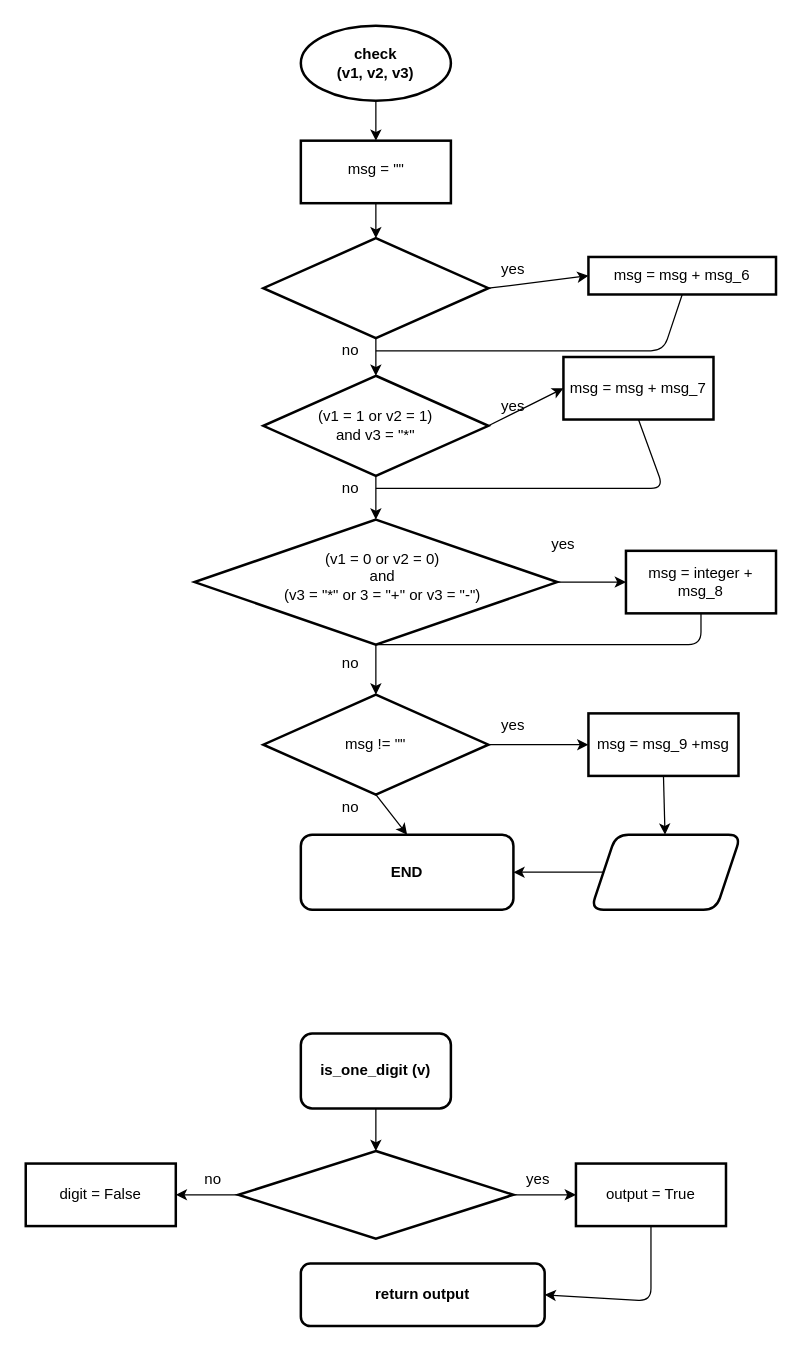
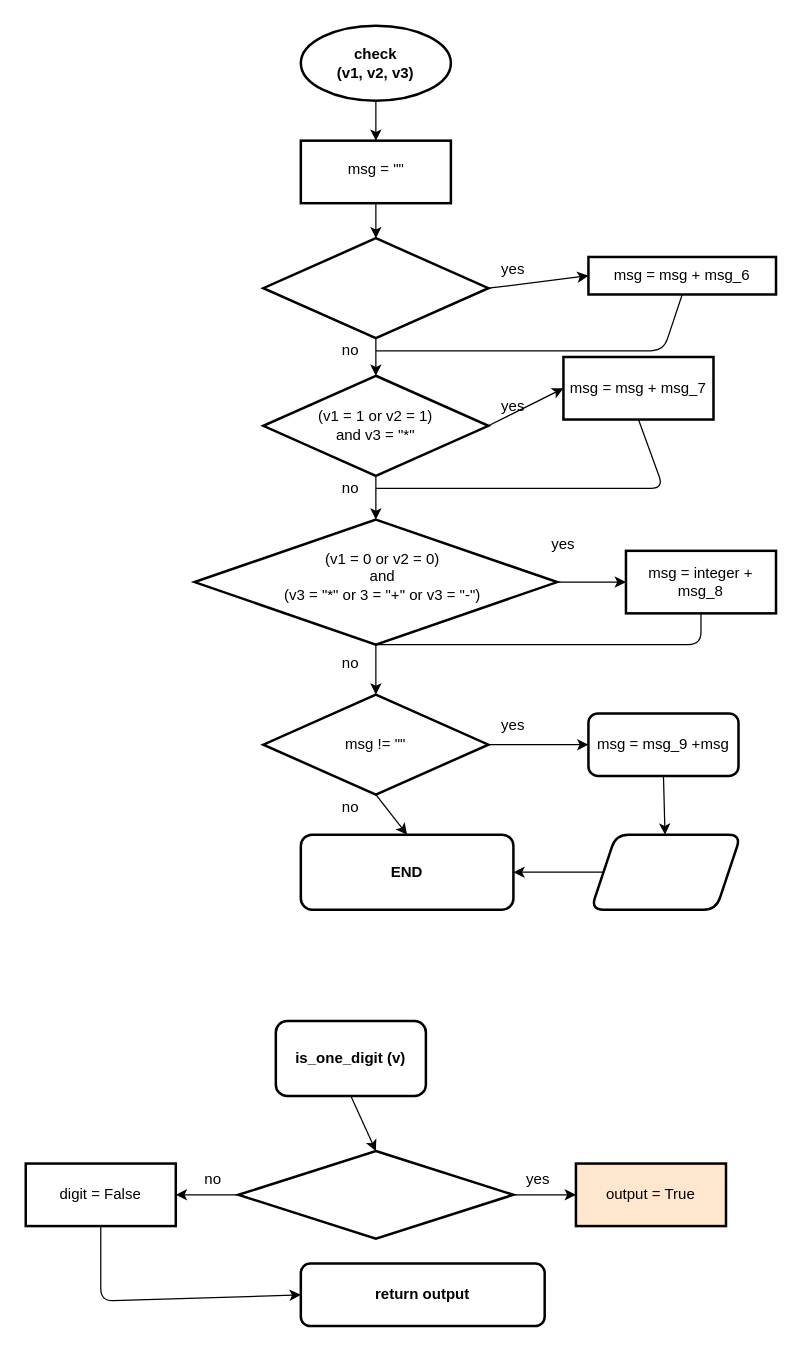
  <mxCell id="0" />
  <mxCell id="1" parent="0" />
  <mxCell id="2" value="&lt;b&gt;check&lt;br&gt;(v1, v2, v3)&lt;br&gt;&lt;/b&gt;" style="ellipse;whiteSpace=wrap;html=1;strokeWidth=2;" vertex="1" parent="1"><mxGeometry x="240" y="20" width="120" height="60" as="geometry" /></mxCell>
  <mxCell id="3" value="" style="group;strokeWidth=2;" vertex="1" connectable="0" parent="1"><mxGeometry x="240" y="92" width="120" height="70" as="geometry" /></mxCell>
  <mxCell id="4" value="" style="rounded=0;whiteSpace=wrap;html=1;strokeWidth=2;" vertex="1" parent="3"><mxGeometry y="20" width="120" height="50" as="geometry" /></mxCell>
  <mxCell id="5" value="msg = &quot;&quot;" style="text;html=1;strokeColor=none;fillColor=none;align=center;verticalAlign=middle;whiteSpace=wrap;rounded=0;" vertex="1" parent="3"><mxGeometry x="7.5" y="15.558" width="105" height="54.444" as="geometry" /></mxCell>
  <mxCell id="6" value="" style="group" vertex="1" connectable="0" parent="1"><mxGeometry x="210" y="190" width="180" height="80" as="geometry" /></mxCell>
  <mxCell id="7" value="" style="rhombus;whiteSpace=wrap;html=1;strokeWidth=2;" vertex="1" parent="6"><mxGeometry width="180" height="80" as="geometry" /></mxCell>
  <mxCell id="8" value="msg = msg + msg_6" style="rounded=0;whiteSpace=wrap;html=1;strokeWidth=2;" vertex="1" parent="1"><mxGeometry x="470" y="205" width="150" height="30" as="geometry" /></mxCell>
  <mxCell id="9" value="" style="group" vertex="1" connectable="0" parent="1"><mxGeometry x="210" y="300" width="180" height="80" as="geometry" /></mxCell>
  <mxCell id="10" value="" style="rhombus;whiteSpace=wrap;html=1;strokeWidth=2;" vertex="1" parent="9"><mxGeometry width="180" height="80" as="geometry" /></mxCell>
  <mxCell id="11" value="(v1 = 1 or v2 = 1)&lt;br&gt;and v3 = &quot;*&quot;" style="text;html=1;strokeColor=none;fillColor=none;align=center;verticalAlign=middle;whiteSpace=wrap;rounded=0;" vertex="1" parent="9"><mxGeometry x="40" y="30" width="100" height="20" as="geometry" /></mxCell>
  <mxCell id="12" value="msg = msg + msg_7" style="rounded=0;whiteSpace=wrap;html=1;strokeWidth=2;" vertex="1" parent="1"><mxGeometry x="450" y="285" width="120" height="50" as="geometry" /></mxCell>
  <mxCell id="13" value="" style="group" vertex="1" connectable="0" parent="1"><mxGeometry x="130" y="415" width="340" height="100" as="geometry" /></mxCell>
  <mxCell id="14" value="" style="rhombus;whiteSpace=wrap;html=1;strokeWidth=2;" vertex="1" parent="13"><mxGeometry x="25" width="290" height="100" as="geometry" /></mxCell>
  <mxCell id="15" value="(v1 = 0 or v2 = 0)&lt;br&gt;and&lt;br&gt;(v3 = &quot;*&quot; or 3 = &quot;+&quot; or v3 = &quot;-&quot;)" style="text;html=1;strokeColor=none;fillColor=none;align=center;verticalAlign=middle;whiteSpace=wrap;rounded=0;" vertex="1" parent="13"><mxGeometry x="89.699" y="35.003" width="170.609" height="22.222" as="geometry" /></mxCell>
  <mxCell id="16" value="msg = integer + msg_8" style="rounded=0;whiteSpace=wrap;html=1;strokeWidth=2;" vertex="1" parent="1"><mxGeometry x="500" y="440" width="120" height="50" as="geometry" /></mxCell>
  <mxCell id="17" value="" style="group" vertex="1" connectable="0" parent="1"><mxGeometry x="210" y="555" width="180" height="80" as="geometry" /></mxCell>
  <mxCell id="18" value="" style="rhombus;whiteSpace=wrap;html=1;strokeWidth=2;" vertex="1" parent="17"><mxGeometry width="180" height="80" as="geometry" /></mxCell>
  <mxCell id="19" value="msg != &quot;&quot;" style="text;html=1;strokeColor=none;fillColor=none;align=center;verticalAlign=middle;whiteSpace=wrap;rounded=0;" vertex="1" parent="17"><mxGeometry x="40" y="30" width="100" height="20" as="geometry" /></mxCell>
- <mxCell id="20" value="msg = msg_9 +msg" style="rounded=0;whiteSpace=wrap;html=1;strokeWidth=2;" vertex="1" parent="1"><mxGeometry x="470" y="570" width="120" height="50" as="geometry" /></mxCell>
+ <mxCell id="20" value="msg = msg_9 +msg" style="whiteSpace=wrap;html=1;strokeWidth=2;rounded=1;" vertex="1" parent="1"><mxGeometry x="470" y="570" width="120" height="50" as="geometry" /></mxCell>
  <mxCell id="21" value="&lt;b&gt;END&lt;/b&gt;" style="rounded=1;whiteSpace=wrap;html=1;strokeWidth=2;" vertex="1" parent="1"><mxGeometry x="240" y="667" width="170" height="60" as="geometry" /></mxCell>
  <mxCell id="22" value="" style="group;strokeWidth=2;" vertex="1" connectable="0" parent="1"><mxGeometry x="460" y="667" width="120" height="60" as="geometry" /></mxCell>
  <mxCell id="23" value="" style="shape=parallelogram;perimeter=parallelogramPerimeter;whiteSpace=wrap;html=1;fixedSize=1;rounded=1;strokeWidth=2;" vertex="1" parent="22"><mxGeometry x="12" width="120" height="60" as="geometry" /></mxCell>
  <mxCell id="24" value="" style="endArrow=classic;html=1;exitX=0.5;exitY=1;exitDx=0;exitDy=0;entryX=0.5;entryY=0;entryDx=0;entryDy=0;" edge="1" parent="1" source="2" target="4"><mxGeometry width="50" height="50" relative="1" as="geometry"><mxPoint x="290" y="370" as="sourcePoint" /><mxPoint x="340" y="320" as="targetPoint" /></mxGeometry></mxCell>
  <mxCell id="25" value="" style="endArrow=classic;html=1;exitX=0.5;exitY=1;exitDx=0;exitDy=0;entryX=0.5;entryY=0;entryDx=0;entryDy=0;" edge="1" parent="1" source="4" target="7"><mxGeometry width="50" height="50" relative="1" as="geometry"><mxPoint x="290" y="370" as="sourcePoint" /><mxPoint x="340" y="320" as="targetPoint" /></mxGeometry></mxCell>
  <mxCell id="26" value="" style="endArrow=classic;html=1;exitX=0.5;exitY=1;exitDx=0;exitDy=0;entryX=0.5;entryY=0;entryDx=0;entryDy=0;" edge="1" parent="1" source="7" target="10"><mxGeometry width="50" height="50" relative="1" as="geometry"><mxPoint x="290" y="370" as="sourcePoint" /><mxPoint x="340" y="320" as="targetPoint" /></mxGeometry></mxCell>
  <mxCell id="27" value="" style="endArrow=classic;html=1;exitX=0.5;exitY=1;exitDx=0;exitDy=0;entryX=0.5;entryY=0;entryDx=0;entryDy=0;" edge="1" parent="1" source="10" target="14"><mxGeometry width="50" height="50" relative="1" as="geometry"><mxPoint x="290" y="370" as="sourcePoint" /><mxPoint x="300" y="420" as="targetPoint" /></mxGeometry></mxCell>
  <mxCell id="28" value="" style="endArrow=classic;html=1;exitX=0.5;exitY=1;exitDx=0;exitDy=0;entryX=0.5;entryY=0;entryDx=0;entryDy=0;" edge="1" parent="1" target="18"><mxGeometry width="50" height="50" relative="1" as="geometry"><mxPoint x="300" y="515" as="sourcePoint" /><mxPoint x="340" y="335" as="targetPoint" /></mxGeometry></mxCell>
  <mxCell id="29" value="" style="endArrow=classic;html=1;exitX=0.5;exitY=1;exitDx=0;exitDy=0;entryX=0.5;entryY=0;entryDx=0;entryDy=0;" edge="1" parent="1" source="18" target="21"><mxGeometry width="50" height="50" relative="1" as="geometry"><mxPoint x="290" y="405" as="sourcePoint" /><mxPoint x="340" y="355" as="targetPoint" /></mxGeometry></mxCell>
  <mxCell id="30" value="" style="endArrow=classic;html=1;exitX=0;exitY=0.5;exitDx=0;exitDy=0;entryX=1;entryY=0.5;entryDx=0;entryDy=0;" edge="1" parent="1" source="23" target="21"><mxGeometry width="50" height="50" relative="1" as="geometry"><mxPoint x="290" y="405" as="sourcePoint" /><mxPoint x="340" y="355" as="targetPoint" /></mxGeometry></mxCell>
  <mxCell id="31" value="" style="endArrow=classic;html=1;exitX=1;exitY=0.5;exitDx=0;exitDy=0;entryX=0;entryY=0.5;entryDx=0;entryDy=0;" edge="1" parent="1" source="7" target="8"><mxGeometry width="50" height="50" relative="1" as="geometry"><mxPoint x="390" y="240" as="sourcePoint" /><mxPoint x="340" y="320" as="targetPoint" /></mxGeometry></mxCell>
  <mxCell id="32" value="" style="endArrow=classic;html=1;exitX=1;exitY=0.5;exitDx=0;exitDy=0;entryX=0;entryY=0.5;entryDx=0;entryDy=0;entryPerimeter=0;" edge="1" parent="1" source="10" target="12"><mxGeometry width="50" height="50" relative="1" as="geometry"><mxPoint x="290" y="370" as="sourcePoint" /><mxPoint x="340" y="320" as="targetPoint" /></mxGeometry></mxCell>
  <mxCell id="33" value="" style="endArrow=classic;html=1;exitX=1;exitY=0.5;exitDx=0;exitDy=0;entryX=0;entryY=0.5;entryDx=0;entryDy=0;" edge="1" parent="1" source="14" target="16"><mxGeometry width="50" height="50" relative="1" as="geometry"><mxPoint x="290" y="370" as="sourcePoint" /><mxPoint x="340" y="320" as="targetPoint" /></mxGeometry></mxCell>
  <mxCell id="34" value="" style="endArrow=classic;html=1;exitX=1;exitY=0.5;exitDx=0;exitDy=0;entryX=0;entryY=0.5;entryDx=0;entryDy=0;" edge="1" parent="1" source="18" target="20"><mxGeometry width="50" height="50" relative="1" as="geometry"><mxPoint x="290" y="405" as="sourcePoint" /><mxPoint x="340" y="355" as="targetPoint" /></mxGeometry></mxCell>
  <mxCell id="35" value="" style="endArrow=none;html=1;exitX=0.5;exitY=1;exitDx=0;exitDy=0;endFill=0;" edge="1" parent="1" source="8"><mxGeometry width="50" height="50" relative="1" as="geometry"><mxPoint x="290" y="370" as="sourcePoint" /><mxPoint x="300" y="280" as="targetPoint" /><Array as="points"><mxPoint x="530" y="280" /></Array></mxGeometry></mxCell>
  <mxCell id="36" value="" style="endArrow=none;html=1;exitX=0.5;exitY=1;exitDx=0;exitDy=0;endFill=0;" edge="1" parent="1" source="12"><mxGeometry width="50" height="50" relative="1" as="geometry"><mxPoint x="500" y="365" as="sourcePoint" /><mxPoint x="300" y="390" as="targetPoint" /><Array as="points"><mxPoint x="530" y="390" /></Array></mxGeometry></mxCell>
  <mxCell id="37" value="" style="endArrow=none;html=1;exitX=0.5;exitY=1;exitDx=0;exitDy=0;endFill=0;" edge="1" parent="1" source="16"><mxGeometry width="50" height="50" relative="1" as="geometry"><mxPoint x="500" y="490" as="sourcePoint" /><mxPoint x="300" y="515" as="targetPoint" /><Array as="points"><mxPoint x="560" y="515" /></Array></mxGeometry></mxCell>
  <mxCell id="38" value="" style="endArrow=classic;html=1;exitX=0.5;exitY=1;exitDx=0;exitDy=0;" edge="1" parent="1" source="20" target="23"><mxGeometry width="50" height="50" relative="1" as="geometry"><mxPoint x="290" y="405" as="sourcePoint" /><mxPoint x="340" y="355" as="targetPoint" /></mxGeometry></mxCell>
  <mxCell id="39" value="yes" style="text;html=1;strokeColor=none;fillColor=none;align=center;verticalAlign=middle;whiteSpace=wrap;rounded=0;" vertex="1" parent="1"><mxGeometry x="390" y="205" width="40" height="20" as="geometry" /></mxCell>
  <mxCell id="40" value="yes" style="text;html=1;strokeColor=none;fillColor=none;align=center;verticalAlign=middle;whiteSpace=wrap;rounded=0;" vertex="1" parent="1"><mxGeometry x="390" y="315" width="40" height="20" as="geometry" /></mxCell>
  <mxCell id="41" value="yes" style="text;html=1;strokeColor=none;fillColor=none;align=center;verticalAlign=middle;whiteSpace=wrap;rounded=0;" vertex="1" parent="1"><mxGeometry x="430" y="425" width="40" height="20" as="geometry" /></mxCell>
  <mxCell id="42" value="yes" style="text;html=1;strokeColor=none;fillColor=none;align=center;verticalAlign=middle;whiteSpace=wrap;rounded=0;" vertex="1" parent="1"><mxGeometry x="390" y="570" width="40" height="20" as="geometry" /></mxCell>
  <mxCell id="43" value="no" style="text;html=1;strokeColor=none;fillColor=none;align=center;verticalAlign=middle;whiteSpace=wrap;rounded=0;" vertex="1" parent="1"><mxGeometry x="260" y="270" width="40" height="20" as="geometry" /></mxCell>
  <mxCell id="44" value="no" style="text;html=1;strokeColor=none;fillColor=none;align=center;verticalAlign=middle;whiteSpace=wrap;rounded=0;" vertex="1" parent="1"><mxGeometry x="260" y="380" width="40" height="20" as="geometry" /></mxCell>
  <mxCell id="45" value="no" style="text;html=1;strokeColor=none;fillColor=none;align=center;verticalAlign=middle;whiteSpace=wrap;rounded=0;" vertex="1" parent="1"><mxGeometry x="260" y="520" width="40" height="20" as="geometry" /></mxCell>
  <mxCell id="46" value="no" style="text;html=1;strokeColor=none;fillColor=none;align=center;verticalAlign=middle;whiteSpace=wrap;rounded=0;" vertex="1" parent="1"><mxGeometry x="260" y="635" width="40" height="20" as="geometry" /></mxCell>
- <mxCell id="47" value="&lt;b&gt;is_one_digit (v)&lt;br&gt;&lt;/b&gt;" style="rounded=1;whiteSpace=wrap;html=1;strokeWidth=2;" vertex="1" parent="1"><mxGeometry x="240" y="826" width="120" height="60" as="geometry" /></mxCell>
+ <mxCell id="47" value="&lt;b&gt;is_one_digit (v)&lt;br&gt;&lt;/b&gt;" style="rounded=1;whiteSpace=wrap;html=1;strokeWidth=2;" vertex="1" parent="1"><mxGeometry x="220" y="816" width="120" height="60" as="geometry" /></mxCell>
  <mxCell id="48" value="" style="group" vertex="1" connectable="0" parent="1"><mxGeometry x="130" y="920" width="350" height="70" as="geometry" /></mxCell>
  <mxCell id="49" value="" style="rhombus;whiteSpace=wrap;html=1;strokeWidth=2;" vertex="1" parent="48"><mxGeometry x="60" width="220" height="70" as="geometry" /></mxCell>
  <mxCell id="50" value="no" style="text;html=1;strokeColor=none;fillColor=none;align=center;verticalAlign=middle;whiteSpace=wrap;rounded=0;" vertex="1" parent="48"><mxGeometry x="20" y="16" width="40" height="14" as="geometry" /></mxCell>
  <mxCell id="51" value="yes" style="text;html=1;strokeColor=none;fillColor=none;align=center;verticalAlign=middle;whiteSpace=wrap;rounded=0;" vertex="1" parent="48"><mxGeometry x="280" y="16" width="40" height="14" as="geometry" /></mxCell>
  <mxCell id="52" value="digit = False" style="rounded=0;whiteSpace=wrap;html=1;strokeWidth=2;" vertex="1" parent="1"><mxGeometry x="20" y="930" width="120" height="50" as="geometry" /></mxCell>
- <mxCell id="53" value="output = True" style="rounded=0;whiteSpace=wrap;html=1;strokeWidth=2;" vertex="1" parent="1"><mxGeometry x="460" y="930" width="120" height="50" as="geometry" /></mxCell>
+ <mxCell id="53" value="output = True" style="rounded=0;whiteSpace=wrap;html=1;strokeWidth=2;fillColor=#ffe6cc;" vertex="1" parent="1"><mxGeometry x="460" y="930" width="120" height="50" as="geometry" /></mxCell>
  <mxCell id="54" value="&lt;b&gt;return output&lt;/b&gt;" style="rounded=1;whiteSpace=wrap;html=1;strokeWidth=2;" vertex="1" parent="1"><mxGeometry x="240" y="1010" width="195" height="50" as="geometry" /></mxCell>
  <mxCell id="55" value="" style="endArrow=classic;html=1;exitX=0.5;exitY=1;exitDx=0;exitDy=0;entryX=0.5;entryY=0;entryDx=0;entryDy=0;" edge="1" parent="1" source="47" target="49"><mxGeometry width="50" height="50" relative="1" as="geometry"><mxPoint x="210" y="1000" as="sourcePoint" /><mxPoint x="300" y="910" as="targetPoint" /></mxGeometry></mxCell>
  <mxCell id="56" value="" style="endArrow=classic;html=1;exitX=0;exitY=0.5;exitDx=0;exitDy=0;entryX=1;entryY=0.5;entryDx=0;entryDy=0;" edge="1" parent="1" source="49" target="52"><mxGeometry width="50" height="50" relative="1" as="geometry"><mxPoint x="210" y="1000" as="sourcePoint" /><mxPoint x="260" y="950" as="targetPoint" /></mxGeometry></mxCell>
  <mxCell id="57" value="" style="endArrow=classic;html=1;exitX=1;exitY=0.5;exitDx=0;exitDy=0;entryX=0;entryY=0.5;entryDx=0;entryDy=0;" edge="1" parent="1" source="49" target="53"><mxGeometry width="50" height="50" relative="1" as="geometry"><mxPoint x="210" y="1000" as="sourcePoint" /><mxPoint x="480" y="960" as="targetPoint" /></mxGeometry></mxCell>
- <mxCell id="58" value="" style="endArrow=classic;html=1;exitX=0.5;exitY=1;exitDx=0;exitDy=0;entryX=1;entryY=0.5;entryDx=0;entryDy=0;" edge="1" parent="1" source="53" target="54"><mxGeometry width="50" height="50" relative="1" as="geometry"><mxPoint x="210" y="1000" as="sourcePoint" /><mxPoint x="260" y="950" as="targetPoint" /><Array as="points"><mxPoint x="520" y="1040" /></Array></mxGeometry></mxCell>
+ <mxCell id="59" value="" style="endArrow=classic;html=1;exitX=0.5;exitY=1;exitDx=0;exitDy=0;entryX=0;entryY=0.5;entryDx=0;entryDy=0;" edge="1" parent="1" source="52" target="54"><mxGeometry width="50" height="50" relative="1" as="geometry"><mxPoint x="210" y="1000" as="sourcePoint" /><mxPoint x="260" y="950" as="targetPoint" /><Array as="points"><mxPoint x="80" y="1040" /></Array></mxGeometry></mxCell>
